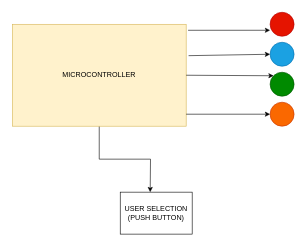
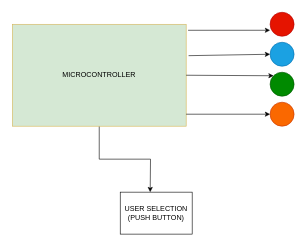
  <mxCell id="0" />
  <mxCell id="1" parent="0" />
  <mxCell id="2" style="edgeStyle=orthogonalEdgeStyle;rounded=0;orthogonalLoop=1;jettySize=auto;html=1;" edge="1" parent="1" source="3"><mxGeometry relative="1" as="geometry"><mxPoint x="250" y="320" as="targetPoint" /></mxGeometry></mxCell>
- <mxCell id="3" value="MICROCONTROLLER" style="rounded=0;whiteSpace=wrap;html=1;fillColor=#fff2cc;strokeColor=#d6b656;" vertex="1" parent="1"><mxGeometry x="20" y="40" width="290" height="170" as="geometry" /></mxCell>
+ <mxCell id="3" value="MICROCONTROLLER" style="rounded=0;whiteSpace=wrap;html=1;fillColor=#d5e8d4;strokeColor=#d6b656;" vertex="1" parent="1"><mxGeometry x="20" y="40" width="290" height="170" as="geometry" /></mxCell>
  <mxCell id="4" value="" style="ellipse;whiteSpace=wrap;html=1;aspect=fixed;fillColor=#e51400;strokeColor=#B20000;fontColor=#ffffff;" vertex="1" parent="1"><mxGeometry x="450" y="20" width="40" height="40" as="geometry" /></mxCell>
  <mxCell id="5" value="" style="ellipse;whiteSpace=wrap;html=1;aspect=fixed;fillColor=#fa6800;fontColor=#000000;strokeColor=#C73500;" vertex="1" parent="1"><mxGeometry x="450" y="170" width="40" height="40" as="geometry" /></mxCell>
  <mxCell id="6" value="" style="ellipse;whiteSpace=wrap;html=1;aspect=fixed;fillColor=#1ba1e2;fontColor=#ffffff;strokeColor=#006EAF;" vertex="1" parent="1"><mxGeometry x="450" y="70" width="40" height="40" as="geometry" /></mxCell>
  <mxCell id="7" value="" style="ellipse;whiteSpace=wrap;html=1;aspect=fixed;fillColor=#008a00;fontColor=#ffffff;strokeColor=#005700;" vertex="1" parent="1"><mxGeometry x="450" y="120" width="40" height="40" as="geometry" /></mxCell>
  <mxCell id="8" value="" style="endArrow=classic;html=1;rounded=0;exitX=1.011;exitY=0.059;exitDx=0;exitDy=0;exitPerimeter=0;entryX=0;entryY=0.75;entryDx=0;entryDy=0;entryPerimeter=0;" edge="1" parent="1" source="3" target="4"><mxGeometry width="50" height="50" relative="1" as="geometry"><mxPoint x="360" y="130" as="sourcePoint" /><mxPoint x="410" y="80" as="targetPoint" /></mxGeometry></mxCell>
  <mxCell id="9" value="" style="endArrow=classic;html=1;rounded=0;exitX=1.014;exitY=0.308;exitDx=0;exitDy=0;exitPerimeter=0;entryX=0;entryY=0.5;entryDx=0;entryDy=0;" edge="1" parent="1" source="3" target="6"><mxGeometry width="50" height="50" relative="1" as="geometry"><mxPoint x="320" y="90" as="sourcePoint" /><mxPoint x="440" y="90" as="targetPoint" /></mxGeometry></mxCell>
  <mxCell id="10" value="" style="endArrow=classic;html=1;rounded=0;exitX=1;exitY=0.5;exitDx=0;exitDy=0;entryX=0;entryY=0;entryDx=0;entryDy=0;" edge="1" parent="1" source="3" target="7"><mxGeometry width="50" height="50" relative="1" as="geometry"><mxPoint x="360" y="130" as="sourcePoint" /><mxPoint x="410" y="80" as="targetPoint" /></mxGeometry></mxCell>
  <mxCell id="11" value="" style="endArrow=classic;html=1;rounded=0;entryX=0;entryY=0.5;entryDx=0;entryDy=0;" edge="1" parent="1" target="5"><mxGeometry width="50" height="50" relative="1" as="geometry"><mxPoint x="310" y="190" as="sourcePoint" /><mxPoint x="360" y="140" as="targetPoint" /></mxGeometry></mxCell>
  <mxCell id="12" value="USER SELECTION&lt;br&gt;(PUSH BUTTON)" style="rounded=0;whiteSpace=wrap;html=1;" vertex="1" parent="1"><mxGeometry x="200" y="320" width="120" height="70" as="geometry" /></mxCell>
